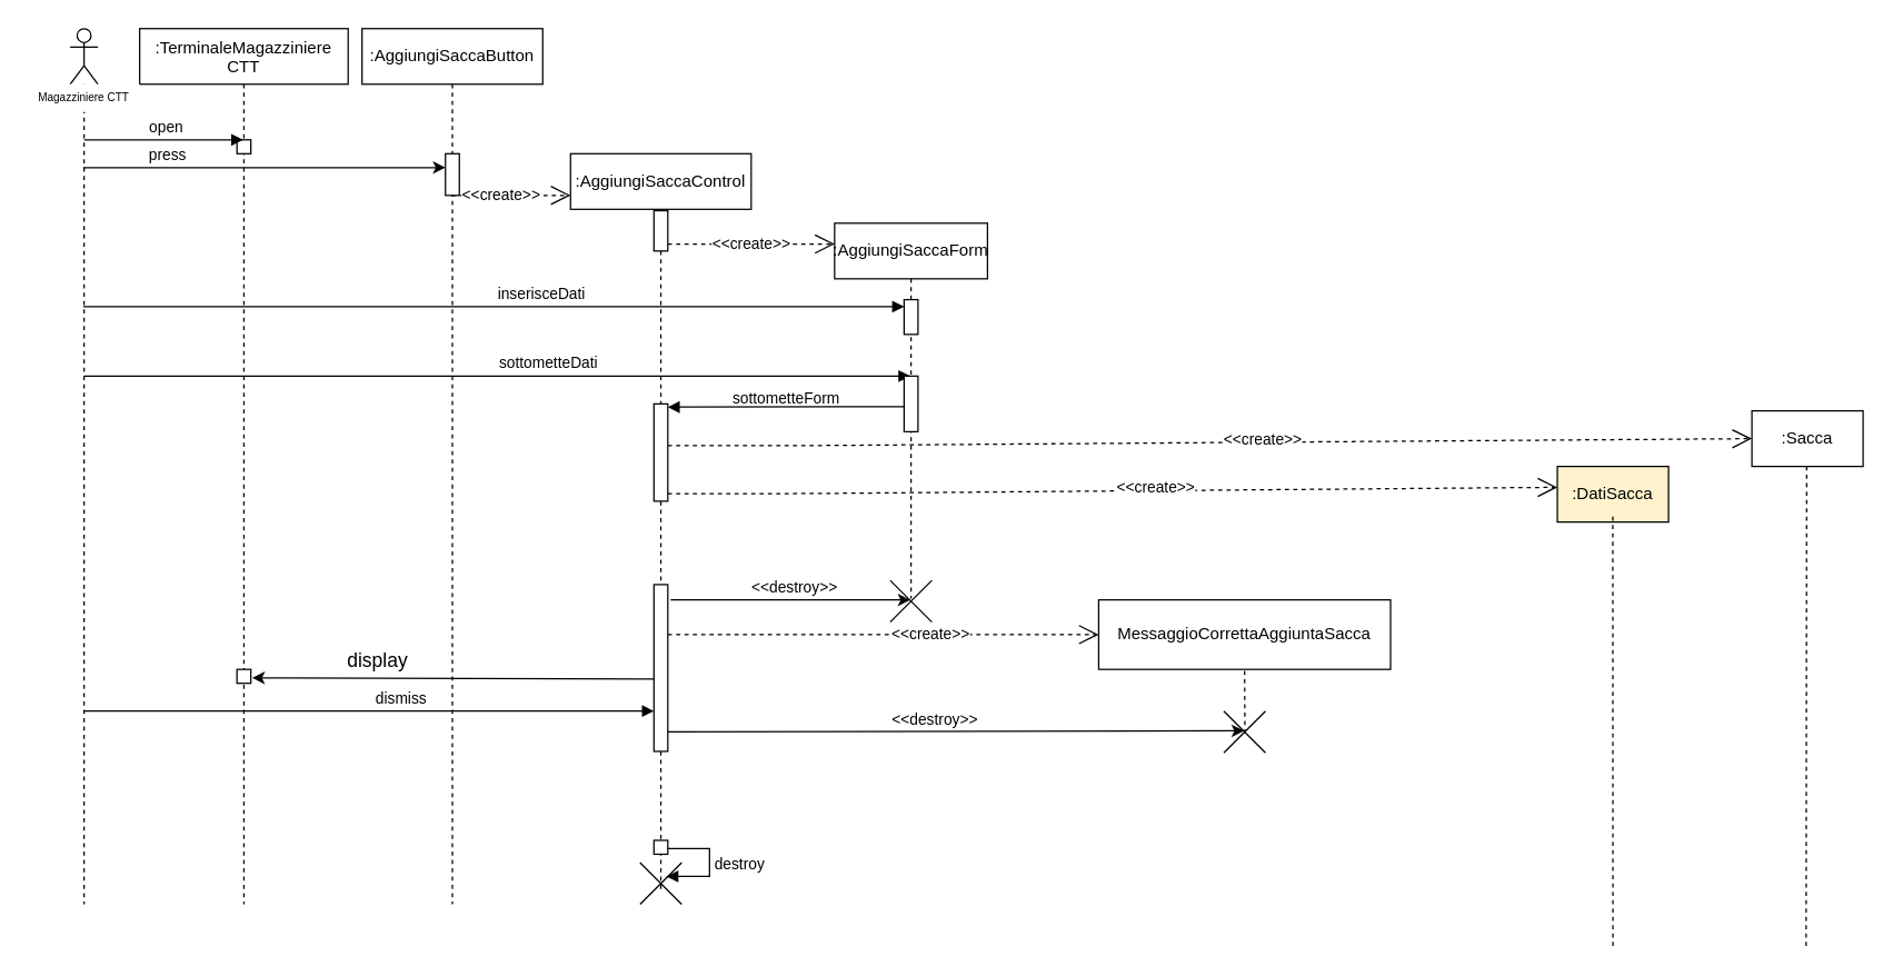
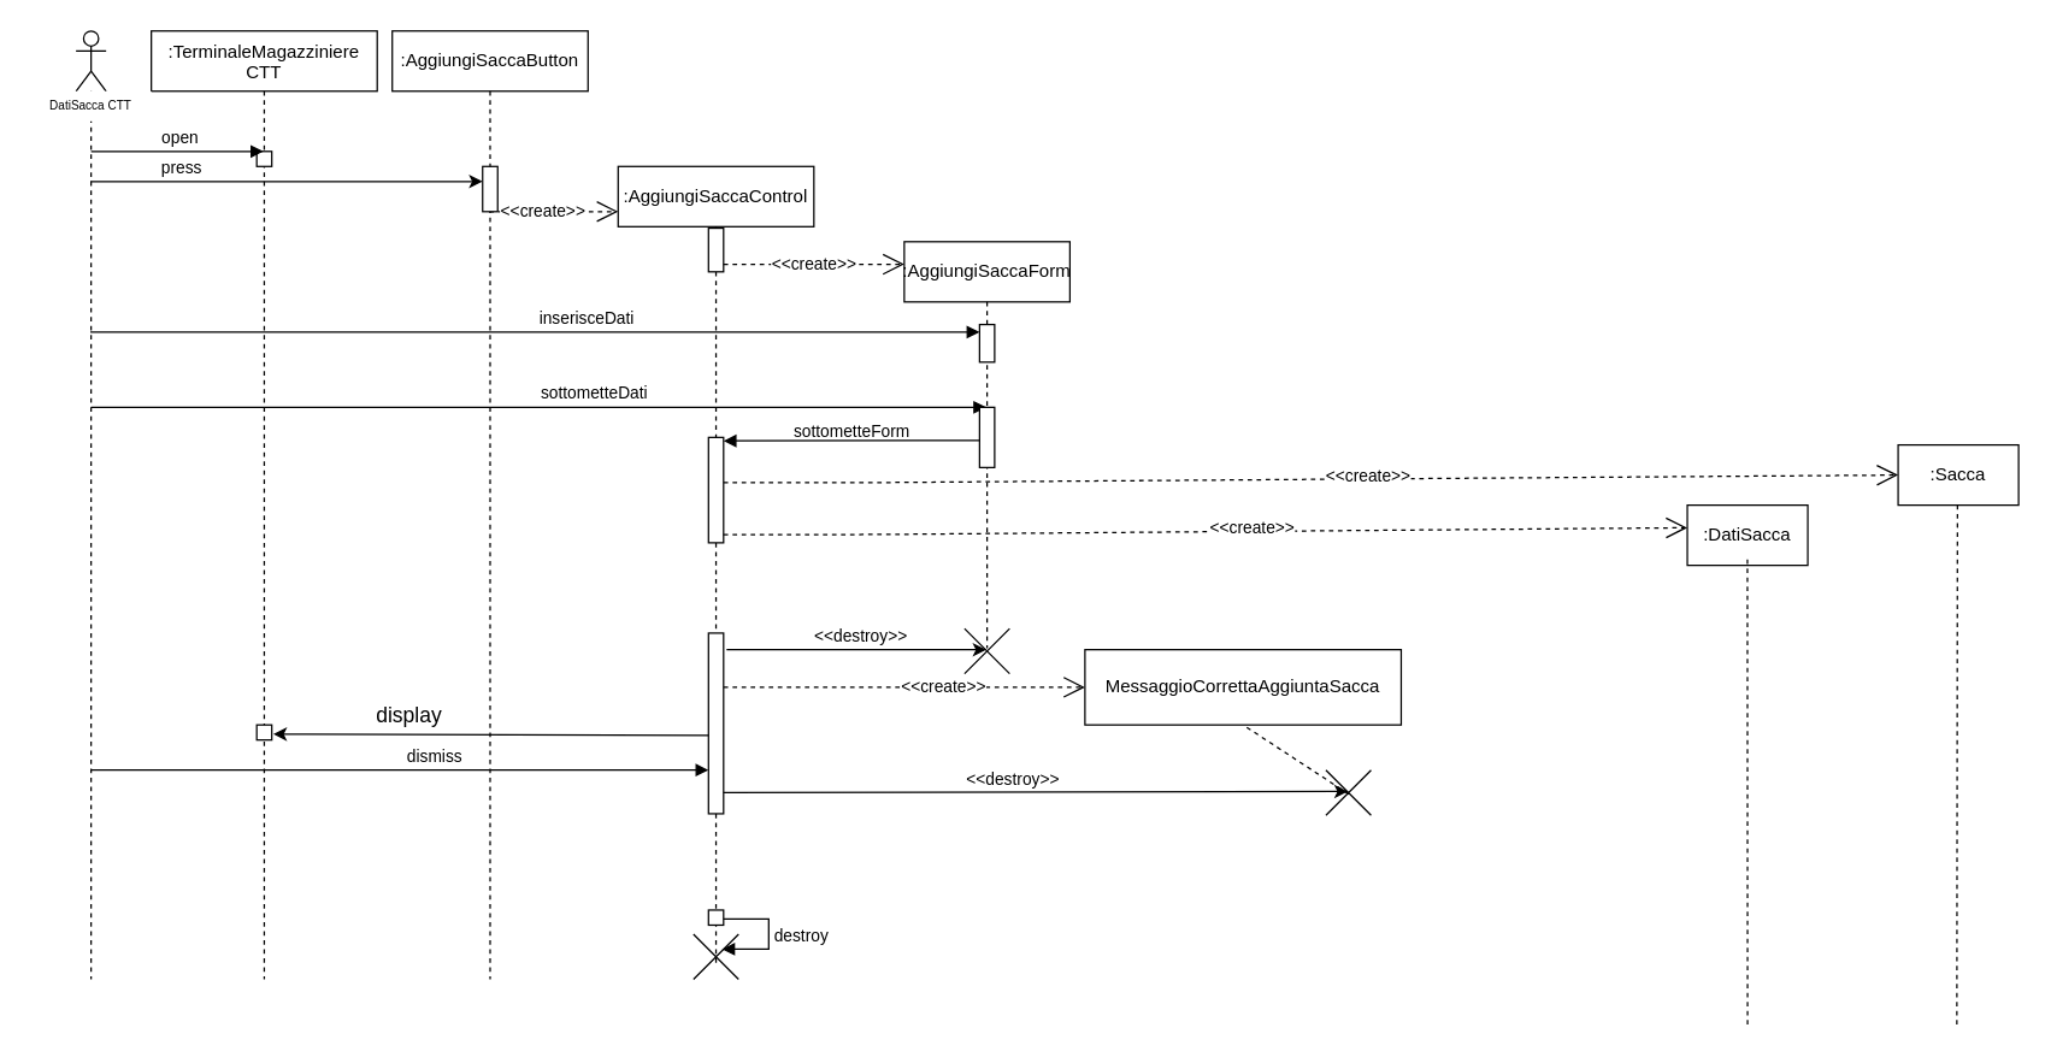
  <mxCell id="0" />
  <mxCell id="1" parent="0" />
  <mxCell id="2" value="" style="endArrow=classic;html=1;labelBackgroundColor=none;fontSize=14;entryX=1.1;entryY=0.614;entryDx=0;entryDy=0;entryPerimeter=0;" parent="1" target="13" edge="1"><mxGeometry width="50" height="50" relative="1" as="geometry"><mxPoint x="473" y="488" as="sourcePoint" /><mxPoint x="182" y="488" as="targetPoint" /></mxGeometry></mxCell>
  <mxCell id="3" value="display" style="edgeLabel;html=1;align=center;verticalAlign=middle;resizable=0;points=[];fontSize=14;" parent="2" vertex="1" connectable="0"><mxGeometry x="0.076" y="-3" relative="1" as="geometry"><mxPoint x="-46" y="-10.5" as="offset" /></mxGeometry></mxCell>
  <mxCell id="4" value="&lt;font style=&quot;font-size: 11px&quot;&gt;&amp;lt;&amp;lt;create&lt;font style=&quot;font-size: 11px&quot;&gt;&amp;gt;&amp;gt;&lt;/font&gt;&lt;/font&gt;" style="endArrow=open;endSize=12;dashed=1;html=1;fontSize=8;entryX=0;entryY=0.5;entryDx=0;entryDy=0;" parent="1" target="32" edge="1"><mxGeometry x="0.218" width="160" relative="1" as="geometry"><mxPoint x="480" y="456" as="sourcePoint" /><mxPoint x="890" y="461" as="targetPoint" /><mxPoint as="offset" /></mxGeometry></mxCell>
  <mxCell id="5" value="&lt;font style=&quot;font-size: 11px&quot;&gt;&amp;lt;&amp;lt;create&amp;gt;&amp;gt;&lt;/font&gt;" style="endArrow=open;endSize=12;dashed=1;html=1;fontSize=8;entryX=0;entryY=0.5;entryDx=0;entryDy=0;" parent="1" source="28" target="31" edge="1"><mxGeometry x="0.097" y="2" width="160" relative="1" as="geometry"><mxPoint x="475" y="300" as="sourcePoint" /><mxPoint x="1600" y="320" as="targetPoint" /><Array as="points"><mxPoint x="580" y="320" /></Array><mxPoint as="offset" /></mxGeometry></mxCell>
  <mxCell id="6" value="sottometteDati" style="html=1;verticalAlign=bottom;endArrow=block;" parent="1" target="24" edge="1"><mxGeometry x="0.123" width="80" relative="1" as="geometry"><mxPoint x="60" y="270" as="sourcePoint" /><mxPoint x="590" y="270" as="targetPoint" /><Array as="points"><mxPoint x="240" y="270" /></Array><mxPoint as="offset" /></mxGeometry></mxCell>
  <mxCell id="7" value="inserisceDati" style="html=1;verticalAlign=bottom;endArrow=block;" parent="1" source="14" target="25" edge="1"><mxGeometry x="0.114" width="80" relative="1" as="geometry"><mxPoint x="58" y="230" as="sourcePoint" /><mxPoint x="493" y="230.66" as="targetPoint" /><Array as="points"><mxPoint x="410" y="220" /></Array><mxPoint as="offset" /></mxGeometry></mxCell>
  <mxCell id="8" value="" style="endArrow=classic;html=1;" parent="1" source="14" target="17" edge="1"><mxGeometry width="50" height="50" relative="1" as="geometry"><mxPoint x="60" y="140" as="sourcePoint" /><mxPoint x="310" y="120" as="targetPoint" /><Array as="points"><mxPoint x="130" y="120" /><mxPoint x="250" y="120" /></Array></mxGeometry></mxCell>
  <mxCell id="9" value="press" style="edgeLabel;html=1;align=center;verticalAlign=middle;resizable=0;points=[];" parent="8" vertex="1" connectable="0"><mxGeometry x="-0.398" y="-2" relative="1" as="geometry"><mxPoint x="-18.21" y="-12" as="offset" /></mxGeometry></mxCell>
  <mxCell id="10" value="&amp;lt;&amp;lt;create&amp;gt;&amp;gt;" style="endArrow=open;endSize=12;dashed=1;html=1;" parent="1" source="16" edge="1"><mxGeometry x="-0.18" width="160" relative="1" as="geometry"><mxPoint x="335.222" y="140" as="sourcePoint" /><mxPoint x="410" y="140" as="targetPoint" /><Array as="points"><mxPoint x="380" y="140" /></Array><mxPoint as="offset" /></mxGeometry></mxCell>
  <mxCell id="11" value=":TerminaleMagazziniere&#10;CTT" style="shape=umlLifeline;perimeter=lifelinePerimeter;container=1;collapsible=0;recursiveResize=0;rounded=0;shadow=0;strokeWidth=1;" parent="1" vertex="1"><mxGeometry x="100" y="20" width="150" height="630" as="geometry" /></mxCell>
  <mxCell id="12" value="" style="points=[];perimeter=orthogonalPerimeter;rounded=0;shadow=0;strokeWidth=1;" parent="11" vertex="1"><mxGeometry x="70" y="80" width="10" height="10" as="geometry" /></mxCell>
  <mxCell id="13" value="" style="points=[];perimeter=orthogonalPerimeter;rounded=0;shadow=0;strokeWidth=1;" parent="11" vertex="1"><mxGeometry x="70" y="461" width="10" height="10" as="geometry" /></mxCell>
  <mxCell id="14" value="" style="shape=umlLifeline;participant=umlActor;perimeter=lifelinePerimeter;whiteSpace=wrap;html=1;container=1;collapsible=0;recursiveResize=0;verticalAlign=top;spacingTop=36;outlineConnect=0;size=40;" parent="1" vertex="1"><mxGeometry x="50" y="20" width="20" height="630" as="geometry" /></mxCell>
  <mxCell id="15" value="open" style="html=1;verticalAlign=bottom;endArrow=block;" parent="1" edge="1"><mxGeometry x="0.035" width="80" relative="1" as="geometry"><mxPoint x="60" y="100" as="sourcePoint" /><mxPoint x="174.5" y="100" as="targetPoint" /><mxPoint as="offset" /></mxGeometry></mxCell>
  <mxCell id="16" value="&lt;div&gt;:AggiungiSaccaButton&lt;/div&gt;" style="shape=umlLifeline;perimeter=lifelinePerimeter;whiteSpace=wrap;html=1;container=1;collapsible=0;recursiveResize=0;outlineConnect=0;fillColor=#ffffff;" parent="1" vertex="1"><mxGeometry x="260" y="20" width="130" height="630" as="geometry" /></mxCell>
  <mxCell id="17" value="" style="points=[];perimeter=orthogonalPerimeter;rounded=0;shadow=0;strokeWidth=1;" parent="16" vertex="1"><mxGeometry x="60" y="90" width="10" height="30" as="geometry" /></mxCell>
  <mxCell id="18" value=":AggiungiSaccaControl" style="shape=umlLifeline;perimeter=lifelinePerimeter;whiteSpace=wrap;html=1;container=1;collapsible=0;recursiveResize=0;outlineConnect=0;fillColor=#ffffff;size=40;" parent="1" vertex="1"><mxGeometry x="410" y="110" width="130" height="530" as="geometry" /></mxCell>
  <mxCell id="19" value="" style="points=[];perimeter=orthogonalPerimeter;rounded=0;shadow=0;strokeWidth=1;" parent="18" vertex="1"><mxGeometry x="60" y="41" width="10" height="29" as="geometry" /></mxCell>
  <mxCell id="20" value="" style="points=[];perimeter=orthogonalPerimeter;rounded=0;shadow=0;strokeWidth=1;" parent="18" vertex="1"><mxGeometry x="60" y="494" width="10" height="10" as="geometry" /></mxCell>
  <mxCell id="21" value="" style="points=[];perimeter=orthogonalPerimeter;rounded=0;shadow=0;strokeWidth=1;" vertex="1" parent="18"><mxGeometry x="60" y="310" width="10" height="120" as="geometry" /></mxCell>
- <mxCell id="22" value="Magazziniere CTT" style="text;align=center;fontStyle=0;verticalAlign=middle;spacingLeft=3;spacingRight=3;strokeColor=none;rotatable=0;points=[[0,0.5],[1,0.5]];portConstraint=eastwest;fillColor=#ffffff;fontSize=8;" parent="1" vertex="1"><mxGeometry x="20" y="60" width="80" height="20" as="geometry" /></mxCell>
+ <mxCell id="22" value="DatiSacca CTT" style="text;align=center;fontStyle=0;verticalAlign=middle;spacingLeft=3;spacingRight=3;strokeColor=none;rotatable=0;points=[[0,0.5],[1,0.5]];portConstraint=eastwest;fillColor=#ffffff;fontSize=8;" parent="1" vertex="1"><mxGeometry x="20" y="60" width="80" height="20" as="geometry" /></mxCell>
  <mxCell id="23" value="&lt;font style=&quot;font-size: 11px&quot;&gt;&amp;lt;&amp;lt;create&amp;gt;&amp;gt;&lt;/font&gt;" style="endArrow=open;endSize=12;dashed=1;html=1;fontSize=8;" parent="1" source="19" edge="1"><mxGeometry width="160" relative="1" as="geometry"><mxPoint x="530" y="150" as="sourcePoint" /><mxPoint x="600" y="175" as="targetPoint" /><Array as="points"><mxPoint x="570" y="175" /></Array><mxPoint as="offset" /></mxGeometry></mxCell>
  <mxCell id="24" value=":AggiungiSaccaForm" style="shape=umlLifeline;perimeter=lifelinePerimeter;whiteSpace=wrap;html=1;container=1;collapsible=0;recursiveResize=0;outlineConnect=0;" parent="1" vertex="1"><mxGeometry x="600" y="160" width="110" height="270" as="geometry" /></mxCell>
  <mxCell id="25" value="" style="points=[];perimeter=orthogonalPerimeter;rounded=0;shadow=0;strokeWidth=1;" parent="24" vertex="1"><mxGeometry x="50" y="55" width="10" height="25" as="geometry" /></mxCell>
  <mxCell id="26" value="" style="points=[];perimeter=orthogonalPerimeter;rounded=0;shadow=0;strokeWidth=1;" parent="24" vertex="1"><mxGeometry x="50" y="110" width="10" height="40" as="geometry" /></mxCell>
  <mxCell id="27" value="&lt;font style=&quot;font-size: 11px&quot;&gt;sottometteForm&lt;/font&gt;" style="html=1;verticalAlign=bottom;endArrow=block;fontSize=8;labelBackgroundColor=none;" parent="1" edge="1"><mxGeometry x="-0.004" y="3" width="80" relative="1" as="geometry"><mxPoint x="650" y="292" as="sourcePoint" /><mxPoint x="480" y="292.33" as="targetPoint" /><Array as="points" /><mxPoint as="offset" /></mxGeometry></mxCell>
  <mxCell id="28" value="" style="points=[];perimeter=orthogonalPerimeter;rounded=0;shadow=0;strokeWidth=1;" parent="1" vertex="1"><mxGeometry x="470" y="290" width="10" height="70" as="geometry" /></mxCell>
  <mxCell id="29" value="" style="endArrow=classic;html=1;labelBackgroundColor=none;fontSize=14;" parent="1" edge="1"><mxGeometry width="50" height="50" relative="1" as="geometry"><mxPoint x="482" y="431" as="sourcePoint" /><mxPoint x="654.5" y="431" as="targetPoint" /></mxGeometry></mxCell>
  <mxCell id="30" value="&amp;lt;&amp;lt;destroy&amp;gt;&amp;gt;" style="edgeLabel;html=1;align=center;verticalAlign=middle;resizable=0;points=[];" parent="29" vertex="1" connectable="0"><mxGeometry x="-0.139" relative="1" as="geometry"><mxPoint x="14" y="-9.02" as="offset" /></mxGeometry></mxCell>
  <mxCell id="31" value=":Sacca" style="rounded=0;whiteSpace=wrap;html=1;" parent="1" vertex="1"><mxGeometry x="1260" y="295" width="80" height="40" as="geometry" /></mxCell>
- <mxCell id="32" value="MessaggioCorrettaAggiuntaSacca" style="rounded=0;whiteSpace=wrap;html=1;" parent="1" vertex="1"><mxGeometry x="790" y="431" width="210" height="50" as="geometry" /></mxCell>
+ <mxCell id="32" value="MessaggioCorrettaAggiuntaSacca" style="rounded=0;whiteSpace=wrap;html=1;" parent="1" vertex="1"><mxGeometry x="720" y="431" width="210" height="50" as="geometry" /></mxCell>
  <mxCell id="33" value="" style="shape=umlDestroy;fillColor=#ffffff;fontSize=8;" parent="1" vertex="1"><mxGeometry x="460" y="620" width="30" height="30" as="geometry" /></mxCell>
  <mxCell id="34" value="" style="shape=umlDestroy;fillColor=#ffffff;fontSize=8;" parent="1" vertex="1"><mxGeometry x="640" y="417" width="30" height="30" as="geometry" /></mxCell>
  <mxCell id="35" value="" style="endArrow=classic;html=1;labelBackgroundColor=none;fontSize=14;entryX=0.487;entryY=0.473;entryDx=0;entryDy=0;entryPerimeter=0;" parent="1" target="37" edge="1"><mxGeometry width="50" height="50" relative="1" as="geometry"><mxPoint x="480" y="526" as="sourcePoint" /><mxPoint x="890" y="525.5" as="targetPoint" /></mxGeometry></mxCell>
  <mxCell id="36" value="&amp;lt;&amp;lt;destroy&amp;gt;&amp;gt;" style="edgeLabel;html=1;align=center;verticalAlign=middle;resizable=0;points=[];" parent="35" vertex="1" connectable="0"><mxGeometry x="-0.139" relative="1" as="geometry"><mxPoint x="14" y="-9.02" as="offset" /></mxGeometry></mxCell>
  <mxCell id="37" value="" style="shape=umlDestroy;fillColor=#ffffff;fontSize=8;" parent="1" vertex="1"><mxGeometry x="880" y="511" width="30" height="30" as="geometry" /></mxCell>
  <mxCell id="38" value="dismiss" style="html=1;verticalAlign=bottom;endArrow=block;" parent="1" edge="1"><mxGeometry x="0.114" width="80" relative="1" as="geometry"><mxPoint x="60" y="511" as="sourcePoint" /><mxPoint x="470" y="511" as="targetPoint" /><Array as="points"><mxPoint x="410.5" y="511" /></Array><mxPoint as="offset" /></mxGeometry></mxCell>
  <mxCell id="39" value="destroy" style="edgeStyle=orthogonalEdgeStyle;html=1;align=left;spacingLeft=2;endArrow=block;rounded=0;entryX=0.633;entryY=0.333;entryDx=0;entryDy=0;entryPerimeter=0;" parent="1" target="33" edge="1"><mxGeometry relative="1" as="geometry"><mxPoint x="480" y="610" as="sourcePoint" /><Array as="points"><mxPoint x="510" y="610" /><mxPoint x="510" y="630" /></Array><mxPoint x="485" y="630" as="targetPoint" /></mxGeometry></mxCell>
  <mxCell id="40" value="" style="endArrow=none;dashed=1;html=1;entryX=0.5;entryY=1;entryDx=0;entryDy=0;exitX=0.507;exitY=0.533;exitDx=0;exitDy=0;exitPerimeter=0;" parent="1" source="37" target="32" edge="1"><mxGeometry width="50" height="50" relative="1" as="geometry"><mxPoint x="760" y="571" as="sourcePoint" /><mxPoint x="810" y="521" as="targetPoint" /></mxGeometry></mxCell>
- <mxCell id="41" value=":DatiSacca" style="rounded=0;whiteSpace=wrap;html=1;fillColor=#fff2cc;" parent="1" vertex="1"><mxGeometry x="1120" y="335" width="80" height="40" as="geometry" /></mxCell>
+ <mxCell id="41" value=":DatiSacca" style="rounded=0;whiteSpace=wrap;html=1;" parent="1" vertex="1"><mxGeometry x="1120" y="335" width="80" height="40" as="geometry" /></mxCell>
  <mxCell id="42" value="" style="endArrow=none;dashed=1;html=1;" parent="1" edge="1"><mxGeometry width="50" height="50" relative="1" as="geometry"><mxPoint x="1299" y="680" as="sourcePoint" /><mxPoint x="1299.41" y="335" as="targetPoint" /></mxGeometry></mxCell>
  <mxCell id="43" value="&lt;font style=&quot;font-size: 11px&quot;&gt;&amp;lt;&amp;lt;create&amp;gt;&amp;gt;&lt;/font&gt;" style="endArrow=open;endSize=12;dashed=1;html=1;fontSize=8;" edge="1" parent="1"><mxGeometry x="0.097" y="2" width="160" relative="1" as="geometry"><mxPoint x="480" y="354.5" as="sourcePoint" /><mxPoint x="1120" y="350" as="targetPoint" /><Array as="points"><mxPoint x="580" y="354.5" /></Array><mxPoint as="offset" /></mxGeometry></mxCell>
  <mxCell id="44" value="" style="endArrow=none;dashed=1;html=1;" edge="1" parent="1"><mxGeometry width="50" height="50" relative="1" as="geometry"><mxPoint x="1160" y="680" as="sourcePoint" /><mxPoint x="1159.91" y="370" as="targetPoint" /></mxGeometry></mxCell>
